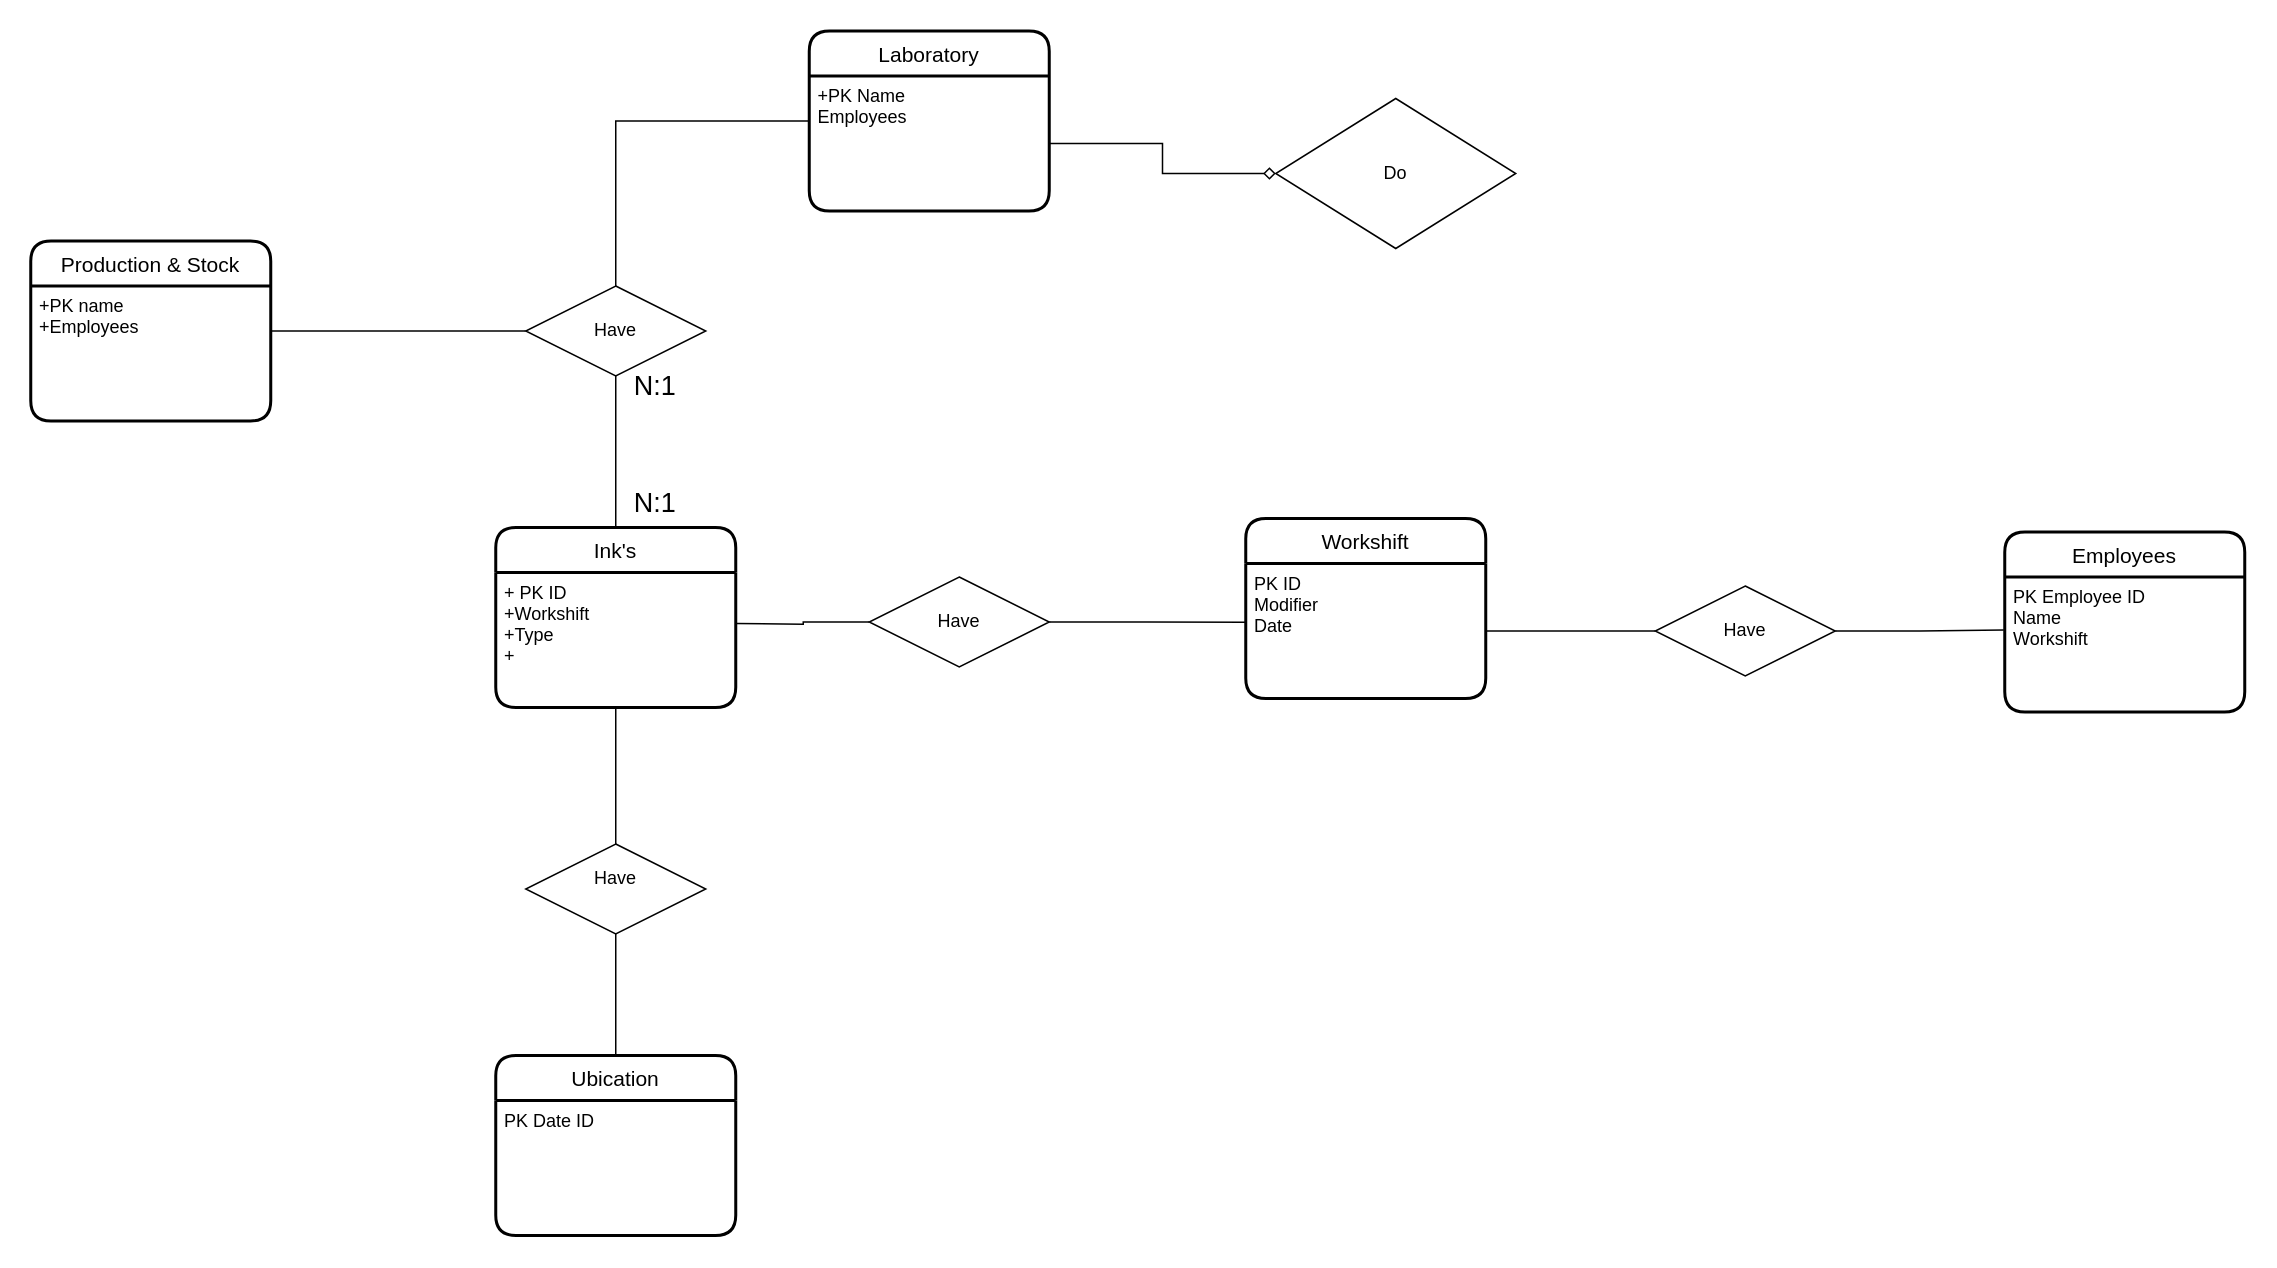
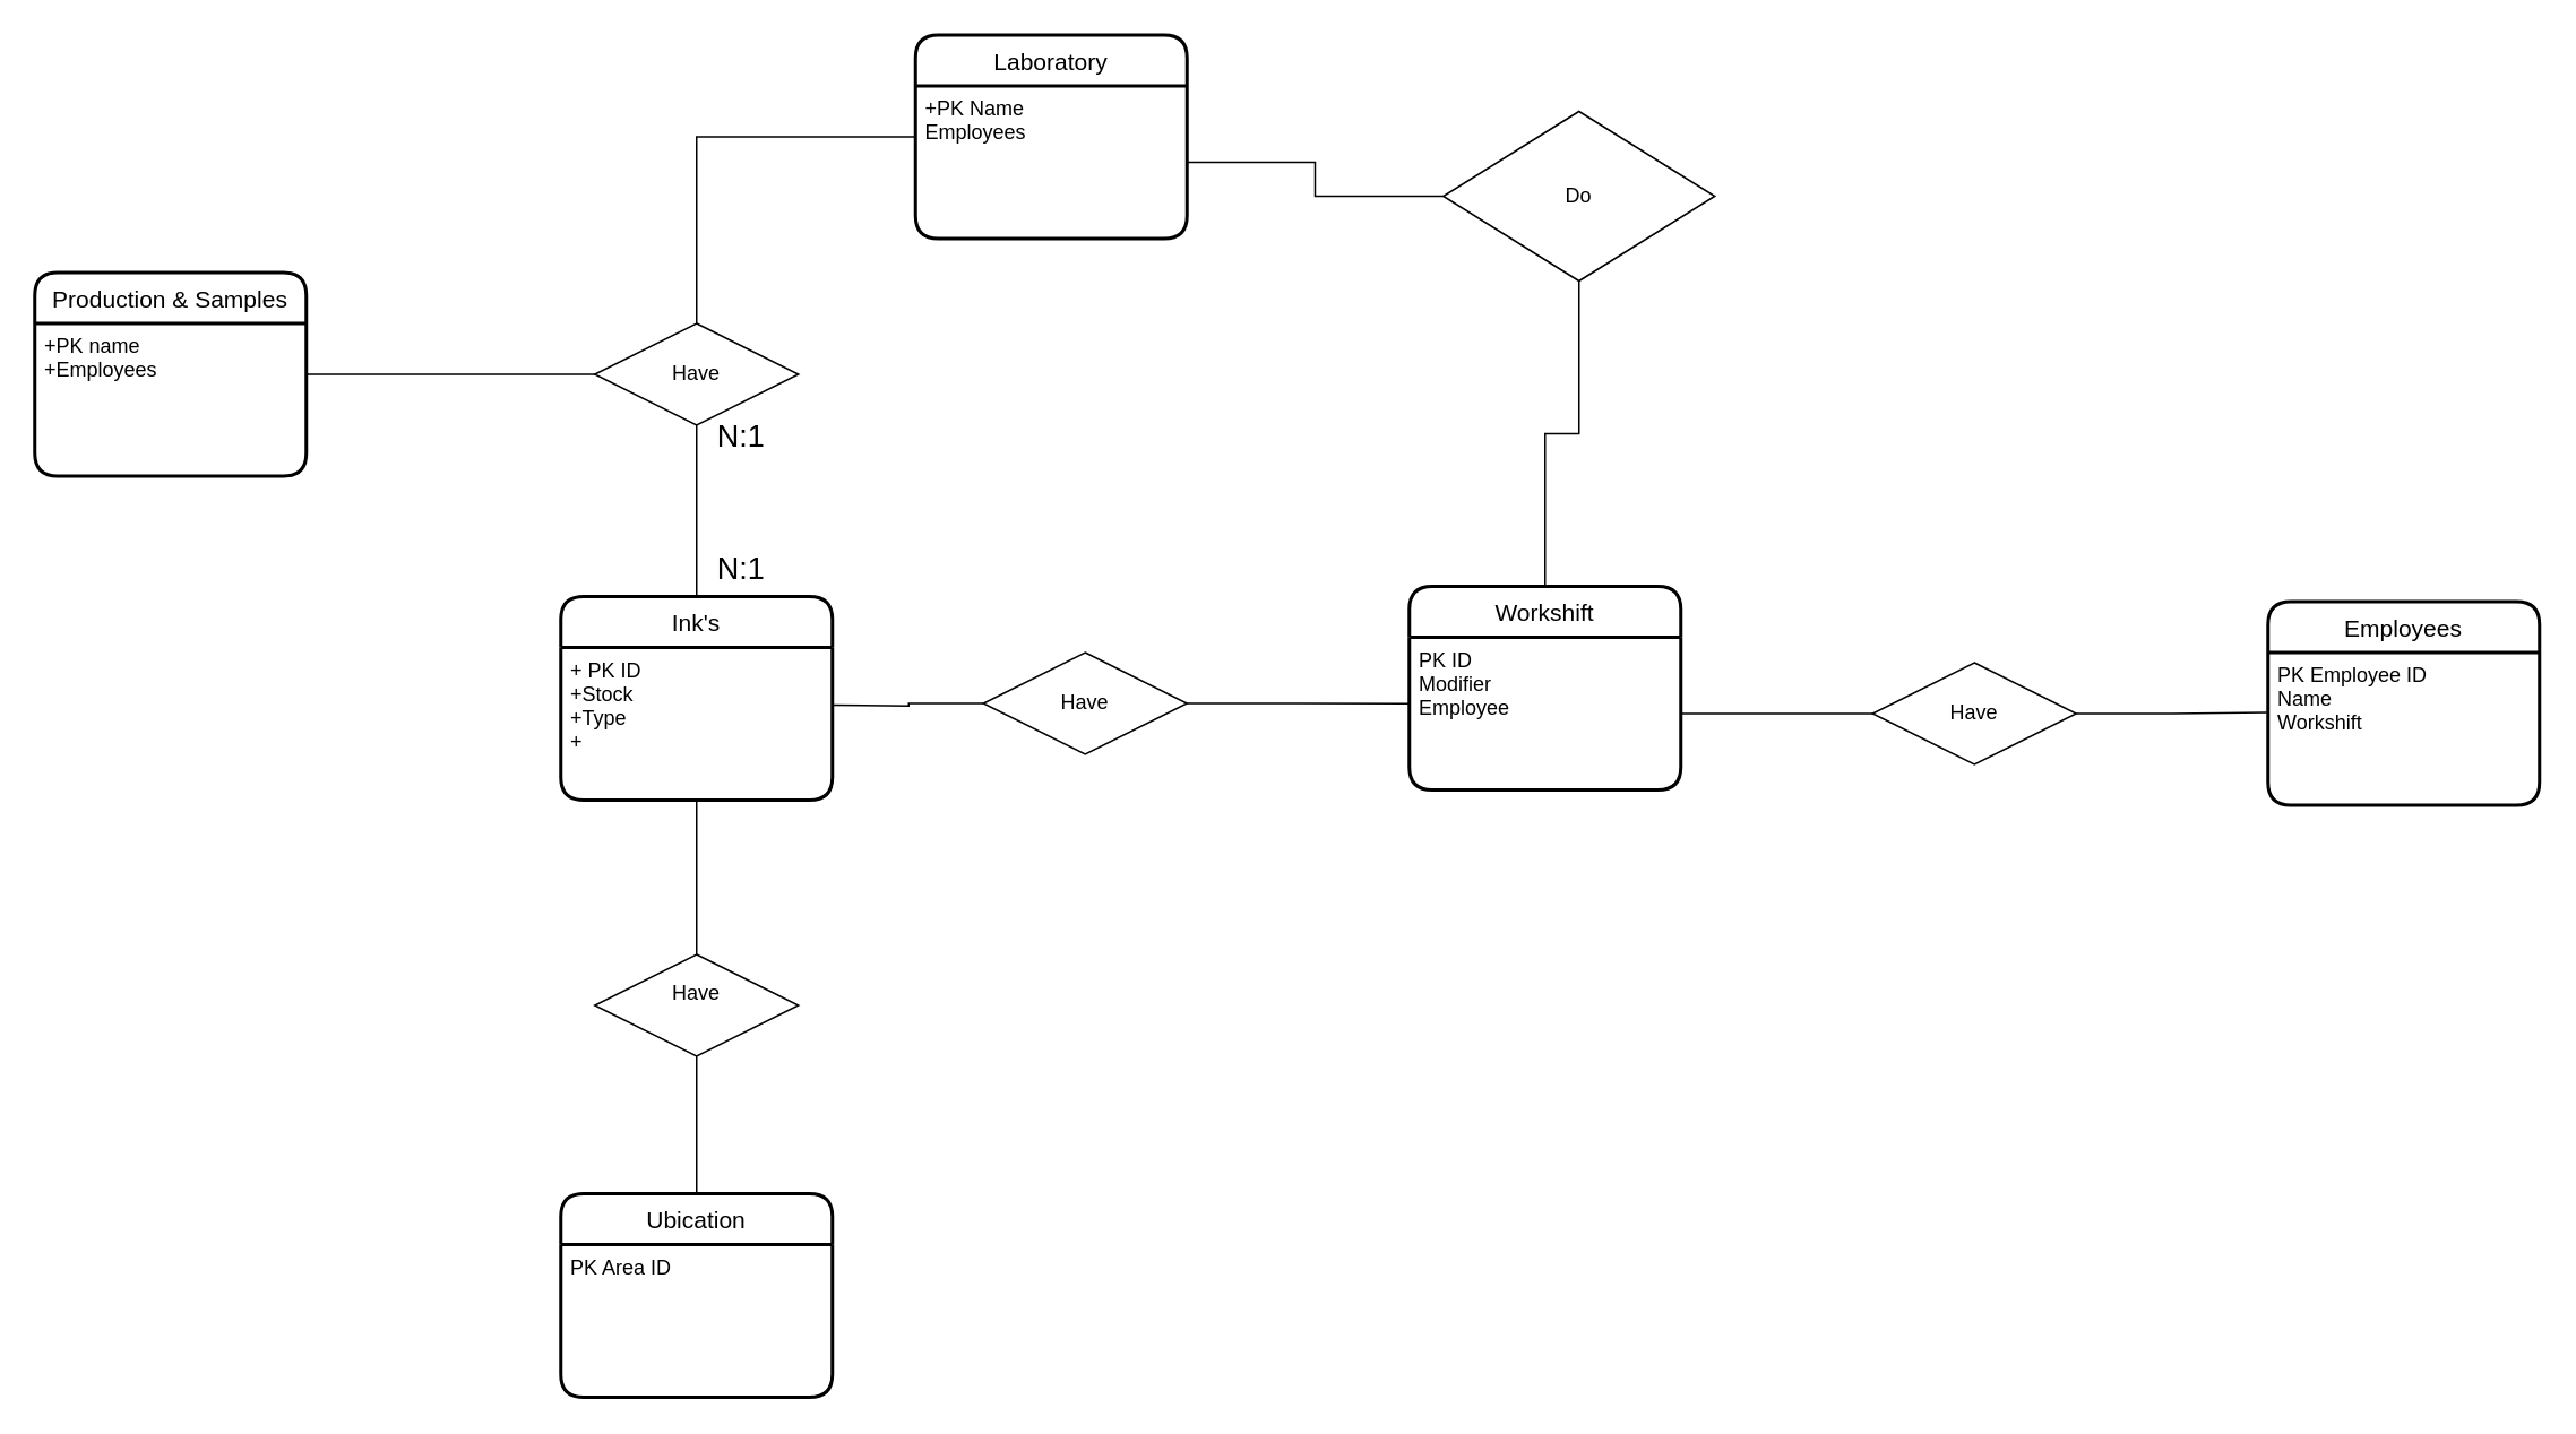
  <mxCell id="0" />
  <mxCell id="1" parent="0" />
  <mxCell id="2" style="edgeStyle=orthogonalEdgeStyle;rounded=0;orthogonalLoop=1;jettySize=auto;html=1;exitX=0.5;exitY=1;exitDx=0;exitDy=0;entryX=0.5;entryY=0;entryDx=0;entryDy=0;endArrow=none;endFill=0;" edge="1" parent="1" source="3" target="11"><mxGeometry relative="1" as="geometry" /></mxCell>
  <mxCell id="3" value="Ink's" style="swimlane;childLayout=stackLayout;horizontal=1;startSize=30;horizontalStack=0;rounded=1;fontSize=14;fontStyle=0;strokeWidth=2;resizeParent=0;resizeLast=1;shadow=0;dashed=0;align=center;" vertex="1" parent="1"><mxGeometry x="330" y="351" width="160" height="120" as="geometry" /></mxCell>
- <mxCell id="4" value="+ PK ID&#10;+Workshift&#10;+Type&#10;+&#10;" style="align=left;strokeColor=none;fillColor=none;spacingLeft=4;fontSize=12;verticalAlign=top;resizable=0;rotatable=0;part=1;labelBackgroundColor=none;" vertex="1" parent="3"><mxGeometry y="30" width="160" height="90" as="geometry" /></mxCell>
+ <mxCell id="4" value="+ PK ID&#10;+Stock&#10;+Type&#10;+&#10;" style="align=left;strokeColor=none;fillColor=none;spacingLeft=4;fontSize=12;verticalAlign=top;resizable=0;rotatable=0;part=1;labelBackgroundColor=none;" vertex="1" parent="3"><mxGeometry y="30" width="160" height="90" as="geometry" /></mxCell>
  <mxCell id="5" style="edgeStyle=orthogonalEdgeStyle;rounded=0;orthogonalLoop=1;jettySize=auto;html=1;entryX=0;entryY=0.5;entryDx=0;entryDy=0;exitX=0.5;exitY=0;exitDx=0;exitDy=0;endArrow=none;endFill=0;" edge="1" parent="1" source="7" target="8"><mxGeometry relative="1" as="geometry"><mxPoint x="410" y="204" as="sourcePoint" /></mxGeometry></mxCell>
  <mxCell id="6" style="edgeStyle=orthogonalEdgeStyle;rounded=0;orthogonalLoop=1;jettySize=auto;html=1;exitX=0.5;exitY=1;exitDx=0;exitDy=0;entryX=0.5;entryY=0;entryDx=0;entryDy=0;endArrow=none;endFill=0;" edge="1" parent="1" source="7" target="3"><mxGeometry relative="1" as="geometry"><mxPoint x="410" y="339" as="targetPoint" /></mxGeometry></mxCell>
  <mxCell id="7" value="Have" style="shape=rhombus;perimeter=rhombusPerimeter;whiteSpace=wrap;html=1;align=center;labelBackgroundColor=none;" vertex="1" parent="1"><mxGeometry x="350" y="190" width="120" height="60" as="geometry" /></mxCell>
  <mxCell id="8" value="Laboratory" style="swimlane;childLayout=stackLayout;horizontal=1;startSize=30;horizontalStack=0;rounded=1;fontSize=14;fontStyle=0;strokeWidth=2;resizeParent=0;resizeLast=1;shadow=0;dashed=0;align=center;labelBackgroundColor=none;" vertex="1" parent="1"><mxGeometry x="539" y="20" width="160" height="120" as="geometry" /></mxCell>
  <mxCell id="9" value="+PK Name&#10;Employees&#10;" style="align=left;strokeColor=none;fillColor=none;spacingLeft=4;fontSize=12;verticalAlign=top;resizable=0;rotatable=0;part=1;labelBackgroundColor=none;" vertex="1" parent="8"><mxGeometry y="30" width="160" height="90" as="geometry" /></mxCell>
  <mxCell id="10" style="edgeStyle=orthogonalEdgeStyle;rounded=0;orthogonalLoop=1;jettySize=auto;html=1;exitX=0.5;exitY=1;exitDx=0;exitDy=0;entryX=0.5;entryY=0;entryDx=0;entryDy=0;endArrow=none;endFill=0;" edge="1" parent="1" source="11" target="12"><mxGeometry relative="1" as="geometry" /></mxCell>
  <mxCell id="11" value="&lt;div&gt;Have&lt;/div&gt;&lt;div&gt;&lt;br&gt;&lt;/div&gt;" style="shape=rhombus;perimeter=rhombusPerimeter;whiteSpace=wrap;html=1;align=center;labelBackgroundColor=none;" vertex="1" parent="1"><mxGeometry x="350" y="562" width="120" height="60" as="geometry" /></mxCell>
  <mxCell id="12" value="Ubication" style="swimlane;childLayout=stackLayout;horizontal=1;startSize=30;horizontalStack=0;rounded=1;fontSize=14;fontStyle=0;strokeWidth=2;resizeParent=0;resizeLast=1;shadow=0;dashed=0;align=center;labelBackgroundColor=none;" vertex="1" parent="1"><mxGeometry x="330" y="703" width="160" height="120" as="geometry" /></mxCell>
- <mxCell id="13" value="PK Date ID" style="align=left;strokeColor=none;fillColor=none;spacingLeft=4;fontSize=12;verticalAlign=top;resizable=0;rotatable=0;part=1;labelBackgroundColor=none;" vertex="1" parent="12"><mxGeometry y="30" width="160" height="90" as="geometry" /></mxCell>
+ <mxCell id="13" value="PK Area ID" style="align=left;strokeColor=none;fillColor=none;spacingLeft=4;fontSize=12;verticalAlign=top;resizable=0;rotatable=0;part=1;labelBackgroundColor=none;" vertex="1" parent="12"><mxGeometry y="30" width="160" height="90" as="geometry" /></mxCell>
  <mxCell id="14" style="edgeStyle=orthogonalEdgeStyle;rounded=0;orthogonalLoop=1;jettySize=auto;html=1;exitX=0;exitY=0.5;exitDx=0;exitDy=0;endArrow=none;endFill=0;" edge="1" parent="1" source="16"><mxGeometry relative="1" as="geometry"><mxPoint x="490" y="415" as="targetPoint" /></mxGeometry></mxCell>
  <mxCell id="15" style="edgeStyle=orthogonalEdgeStyle;rounded=0;orthogonalLoop=1;jettySize=auto;html=1;entryX=0.002;entryY=0.436;entryDx=0;entryDy=0;entryPerimeter=0;endArrow=none;endFill=0;" edge="1" parent="1" source="16" target="18"><mxGeometry relative="1" as="geometry" /></mxCell>
  <mxCell id="16" value="&lt;div&gt;Have&lt;/div&gt;" style="shape=rhombus;perimeter=rhombusPerimeter;whiteSpace=wrap;html=1;align=center;labelBackgroundColor=none;" vertex="1" parent="1"><mxGeometry x="579" y="384" width="120" height="60" as="geometry" /></mxCell>
  <mxCell id="17" value="Workshift" style="swimlane;childLayout=stackLayout;horizontal=1;startSize=30;horizontalStack=0;rounded=1;fontSize=14;fontStyle=0;strokeWidth=2;resizeParent=0;resizeLast=1;shadow=0;dashed=0;align=center;labelBackgroundColor=none;" vertex="1" parent="1"><mxGeometry x="830" y="345" width="160" height="120" as="geometry" /></mxCell>
- <mxCell id="18" value="PK ID&#10;Modifier&#10;Date&#10;" style="align=left;strokeColor=none;fillColor=none;spacingLeft=4;fontSize=12;verticalAlign=top;resizable=0;rotatable=0;part=1;labelBackgroundColor=none;" vertex="1" parent="17"><mxGeometry y="30" width="160" height="90" as="geometry" /></mxCell>
+ <mxCell id="18" value="PK ID&#10;Modifier&#10;Employee&#10;" style="align=left;strokeColor=none;fillColor=none;spacingLeft=4;fontSize=12;verticalAlign=top;resizable=0;rotatable=0;part=1;labelBackgroundColor=none;" vertex="1" parent="17"><mxGeometry y="30" width="160" height="90" as="geometry" /></mxCell>
  <mxCell id="19" style="edgeStyle=orthogonalEdgeStyle;rounded=0;orthogonalLoop=1;jettySize=auto;html=1;entryX=1;entryY=0.5;entryDx=0;entryDy=0;endArrow=none;endFill=0;" edge="1" parent="1" source="21" target="18"><mxGeometry relative="1" as="geometry" /></mxCell>
  <mxCell id="20" style="edgeStyle=orthogonalEdgeStyle;rounded=0;orthogonalLoop=1;jettySize=auto;html=1;exitX=1;exitY=0.5;exitDx=0;exitDy=0;entryX=-0.004;entryY=0.392;entryDx=0;entryDy=0;entryPerimeter=0;endArrow=none;endFill=0;" edge="1" parent="1" source="21" target="23"><mxGeometry relative="1" as="geometry" /></mxCell>
  <mxCell id="21" value="&lt;div&gt;Have&lt;/div&gt;" style="shape=rhombus;perimeter=rhombusPerimeter;whiteSpace=wrap;html=1;align=center;labelBackgroundColor=none;" vertex="1" parent="1"><mxGeometry x="1103" y="390" width="120" height="60" as="geometry" /></mxCell>
  <mxCell id="22" value="Employees" style="swimlane;childLayout=stackLayout;horizontal=1;startSize=30;horizontalStack=0;rounded=1;fontSize=14;fontStyle=0;strokeWidth=2;resizeParent=0;resizeLast=1;shadow=0;dashed=0;align=center;labelBackgroundColor=none;" vertex="1" parent="1"><mxGeometry x="1336" y="354" width="160" height="120" as="geometry" /></mxCell>
  <mxCell id="23" value="PK Employee ID&#10;Name&#10;Workshift&#10;" style="align=left;strokeColor=none;fillColor=none;spacingLeft=4;fontSize=12;verticalAlign=top;resizable=0;rotatable=0;part=1;labelBackgroundColor=none;" vertex="1" parent="22"><mxGeometry y="30" width="160" height="90" as="geometry" /></mxCell>
  <mxCell id="24" style="edgeStyle=orthogonalEdgeStyle;rounded=0;orthogonalLoop=1;jettySize=auto;html=1;entryX=0;entryY=0.5;entryDx=0;entryDy=0;endArrow=none;endFill=0;" edge="1" parent="1" source="25" target="7"><mxGeometry relative="1" as="geometry" /></mxCell>
- <mxCell id="25" value="Production &amp; Stock" style="swimlane;childLayout=stackLayout;horizontal=1;startSize=30;horizontalStack=0;rounded=1;fontSize=14;fontStyle=0;strokeWidth=2;resizeParent=0;resizeLast=1;shadow=0;dashed=0;align=center;labelBackgroundColor=none;" vertex="1" parent="1"><mxGeometry x="20" y="160" width="160" height="120" as="geometry" /></mxCell>
+ <mxCell id="25" value="Production &amp; Samples" style="swimlane;childLayout=stackLayout;horizontal=1;startSize=30;horizontalStack=0;rounded=1;fontSize=14;fontStyle=0;strokeWidth=2;resizeParent=0;resizeLast=1;shadow=0;dashed=0;align=center;labelBackgroundColor=none;" vertex="1" parent="1"><mxGeometry x="20" y="160" width="160" height="120" as="geometry" /></mxCell>
  <mxCell id="26" value="+PK name&#10;+Employees&#10;" style="align=left;strokeColor=none;fillColor=none;spacingLeft=4;fontSize=12;verticalAlign=top;resizable=0;rotatable=0;part=1;labelBackgroundColor=none;" vertex="1" parent="25"><mxGeometry y="30" width="160" height="90" as="geometry" /></mxCell>
+ <mxCell id="27" style="edgeStyle=orthogonalEdgeStyle;rounded=0;orthogonalLoop=1;jettySize=auto;html=1;exitX=0.5;exitY=1;exitDx=0;exitDy=0;entryX=0.5;entryY=0;entryDx=0;entryDy=0;endArrow=none;endFill=0;" edge="1" parent="1" source="28" target="17"><mxGeometry relative="1" as="geometry" /></mxCell>
  <mxCell id="28" value="Do" style="shape=rhombus;perimeter=rhombusPerimeter;whiteSpace=wrap;html=1;align=center;labelBackgroundColor=none;" vertex="1" parent="1"><mxGeometry x="850" y="65" width="160" height="100" as="geometry" /></mxCell>
- <mxCell id="29" style="edgeStyle=orthogonalEdgeStyle;rounded=0;orthogonalLoop=1;jettySize=auto;html=1;entryX=0;entryY=0.5;entryDx=0;entryDy=0;endArrow=diamond;endFill=0;" edge="1" parent="1" source="9" target="28"><mxGeometry relative="1" as="geometry" /></mxCell>
+ <mxCell id="29" style="edgeStyle=orthogonalEdgeStyle;rounded=0;orthogonalLoop=1;jettySize=auto;html=1;entryX=0;entryY=0.5;entryDx=0;entryDy=0;endArrow=none;endFill=0;" edge="1" parent="1" source="9" target="28"><mxGeometry relative="1" as="geometry" /></mxCell>
  <mxCell id="30" value="&lt;font style=&quot;font-size: 18px;&quot;&gt;N:1&lt;/font&gt;" style="text;html=1;align=center;verticalAlign=middle;resizable=0;points=[];autosize=1;strokeColor=none;fillColor=none;" vertex="1" parent="1"><mxGeometry x="417" y="325" width="38" height="20" as="geometry" /></mxCell>
  <mxCell id="31" value="&lt;font style=&quot;font-size: 18px;&quot;&gt;N:1&lt;/font&gt;" style="text;html=1;align=center;verticalAlign=middle;resizable=0;points=[];autosize=1;strokeColor=none;fillColor=none;" vertex="1" parent="1"><mxGeometry x="417" y="247" width="38" height="20" as="geometry" /></mxCell>
